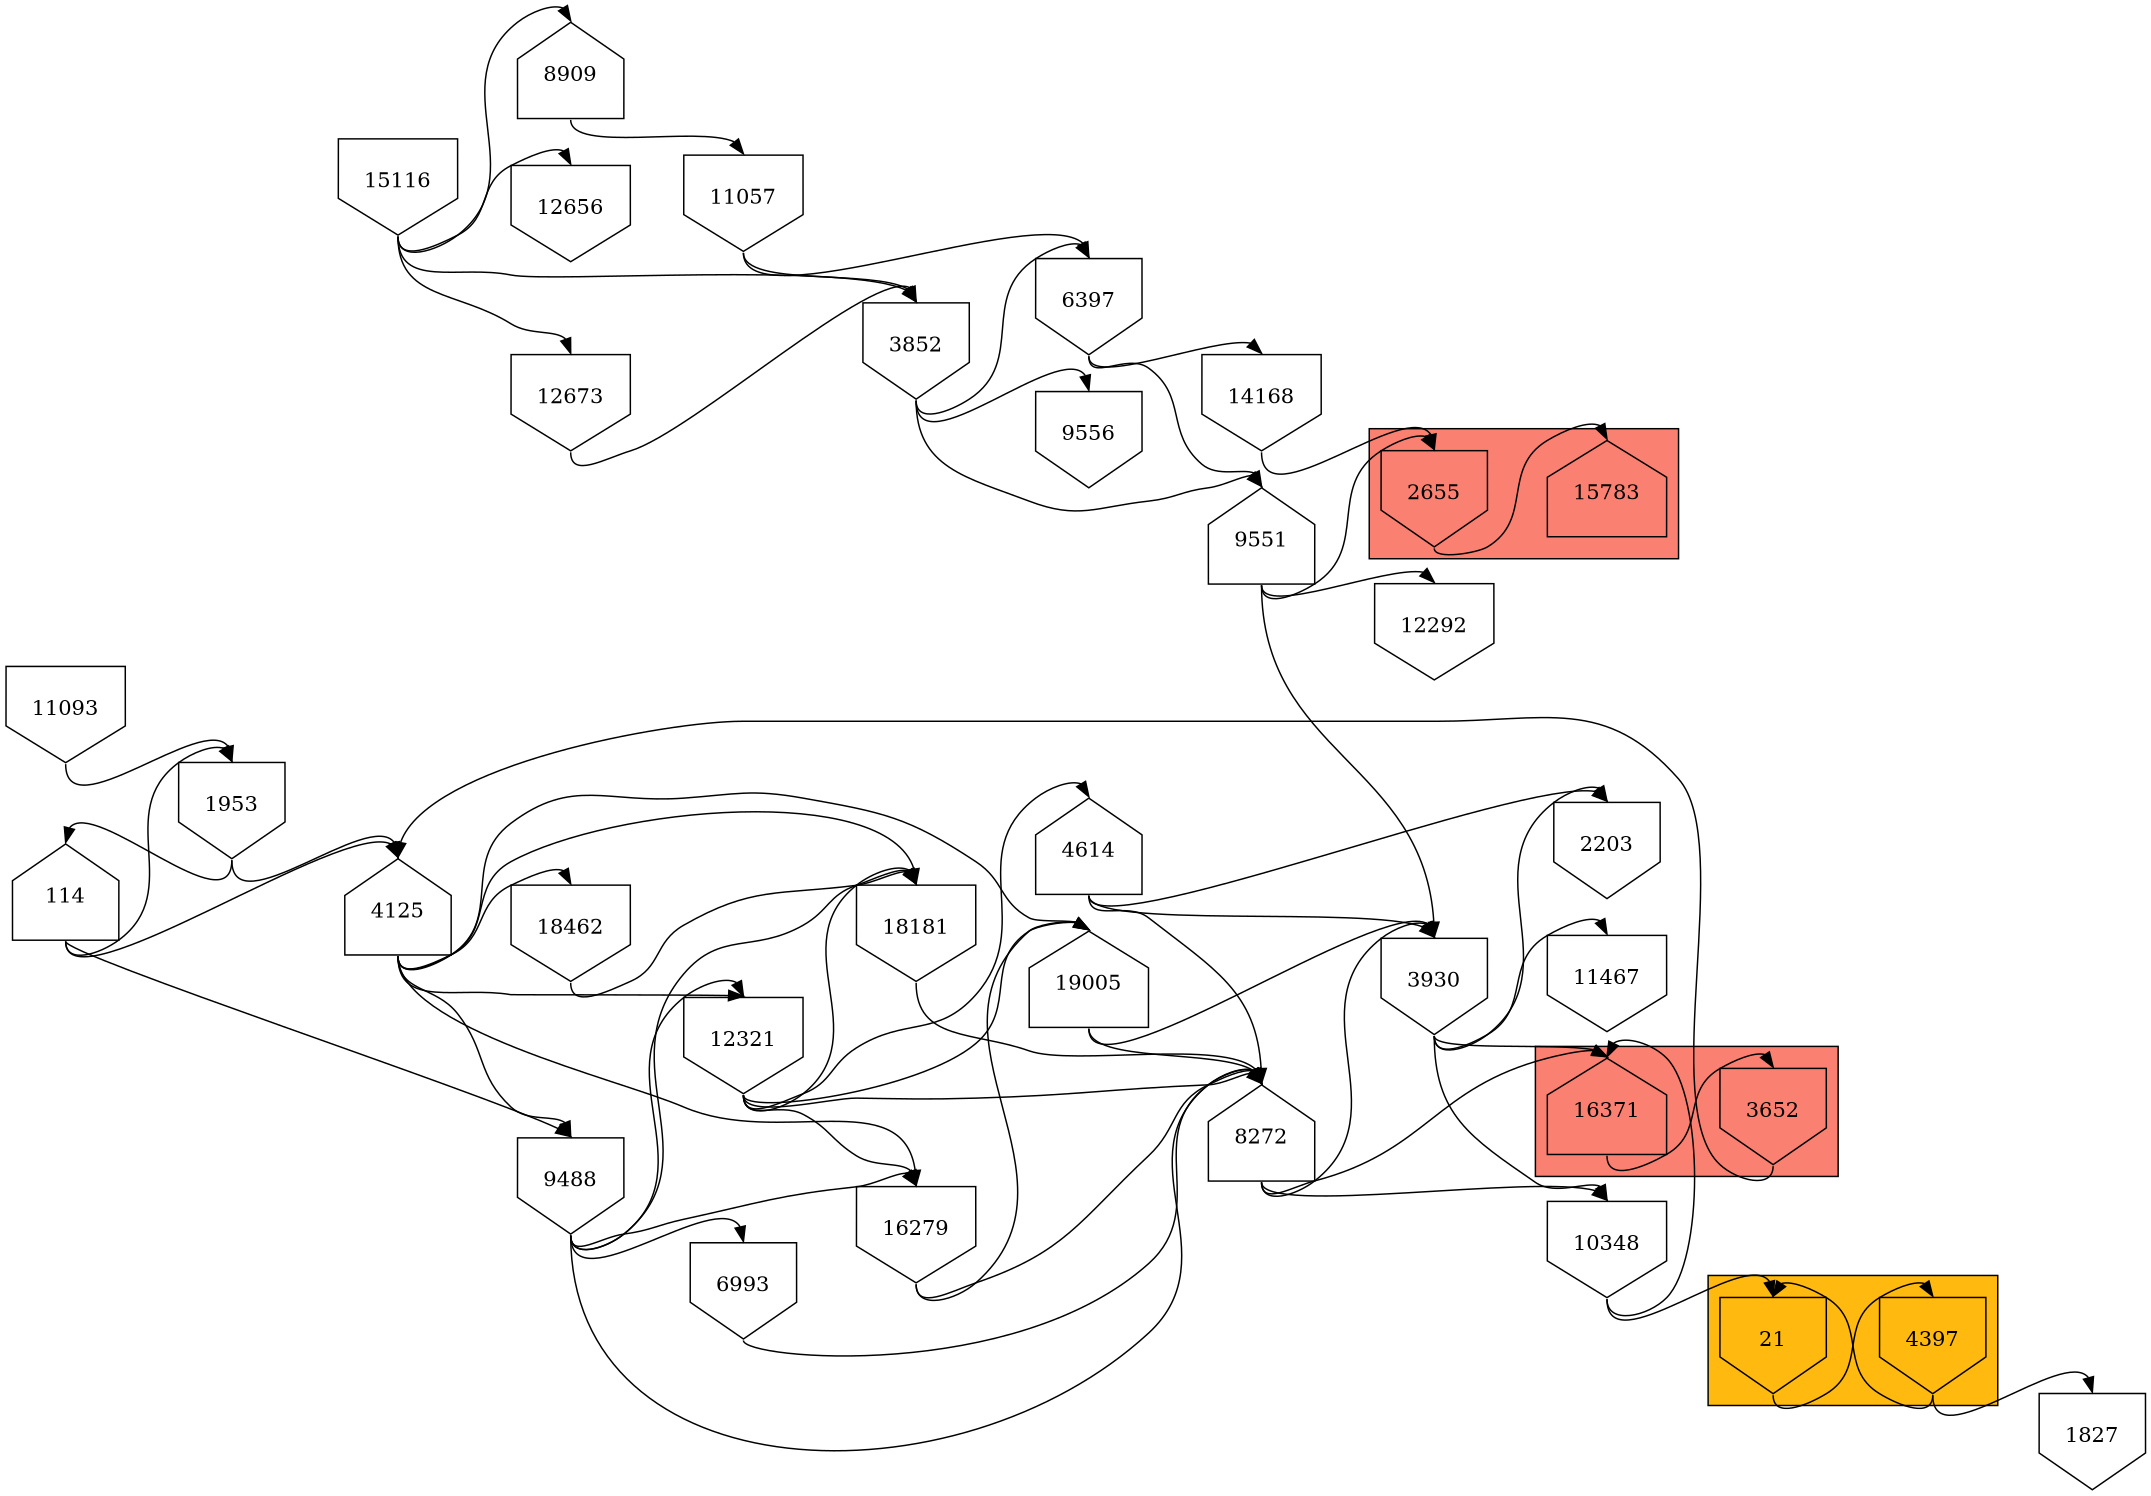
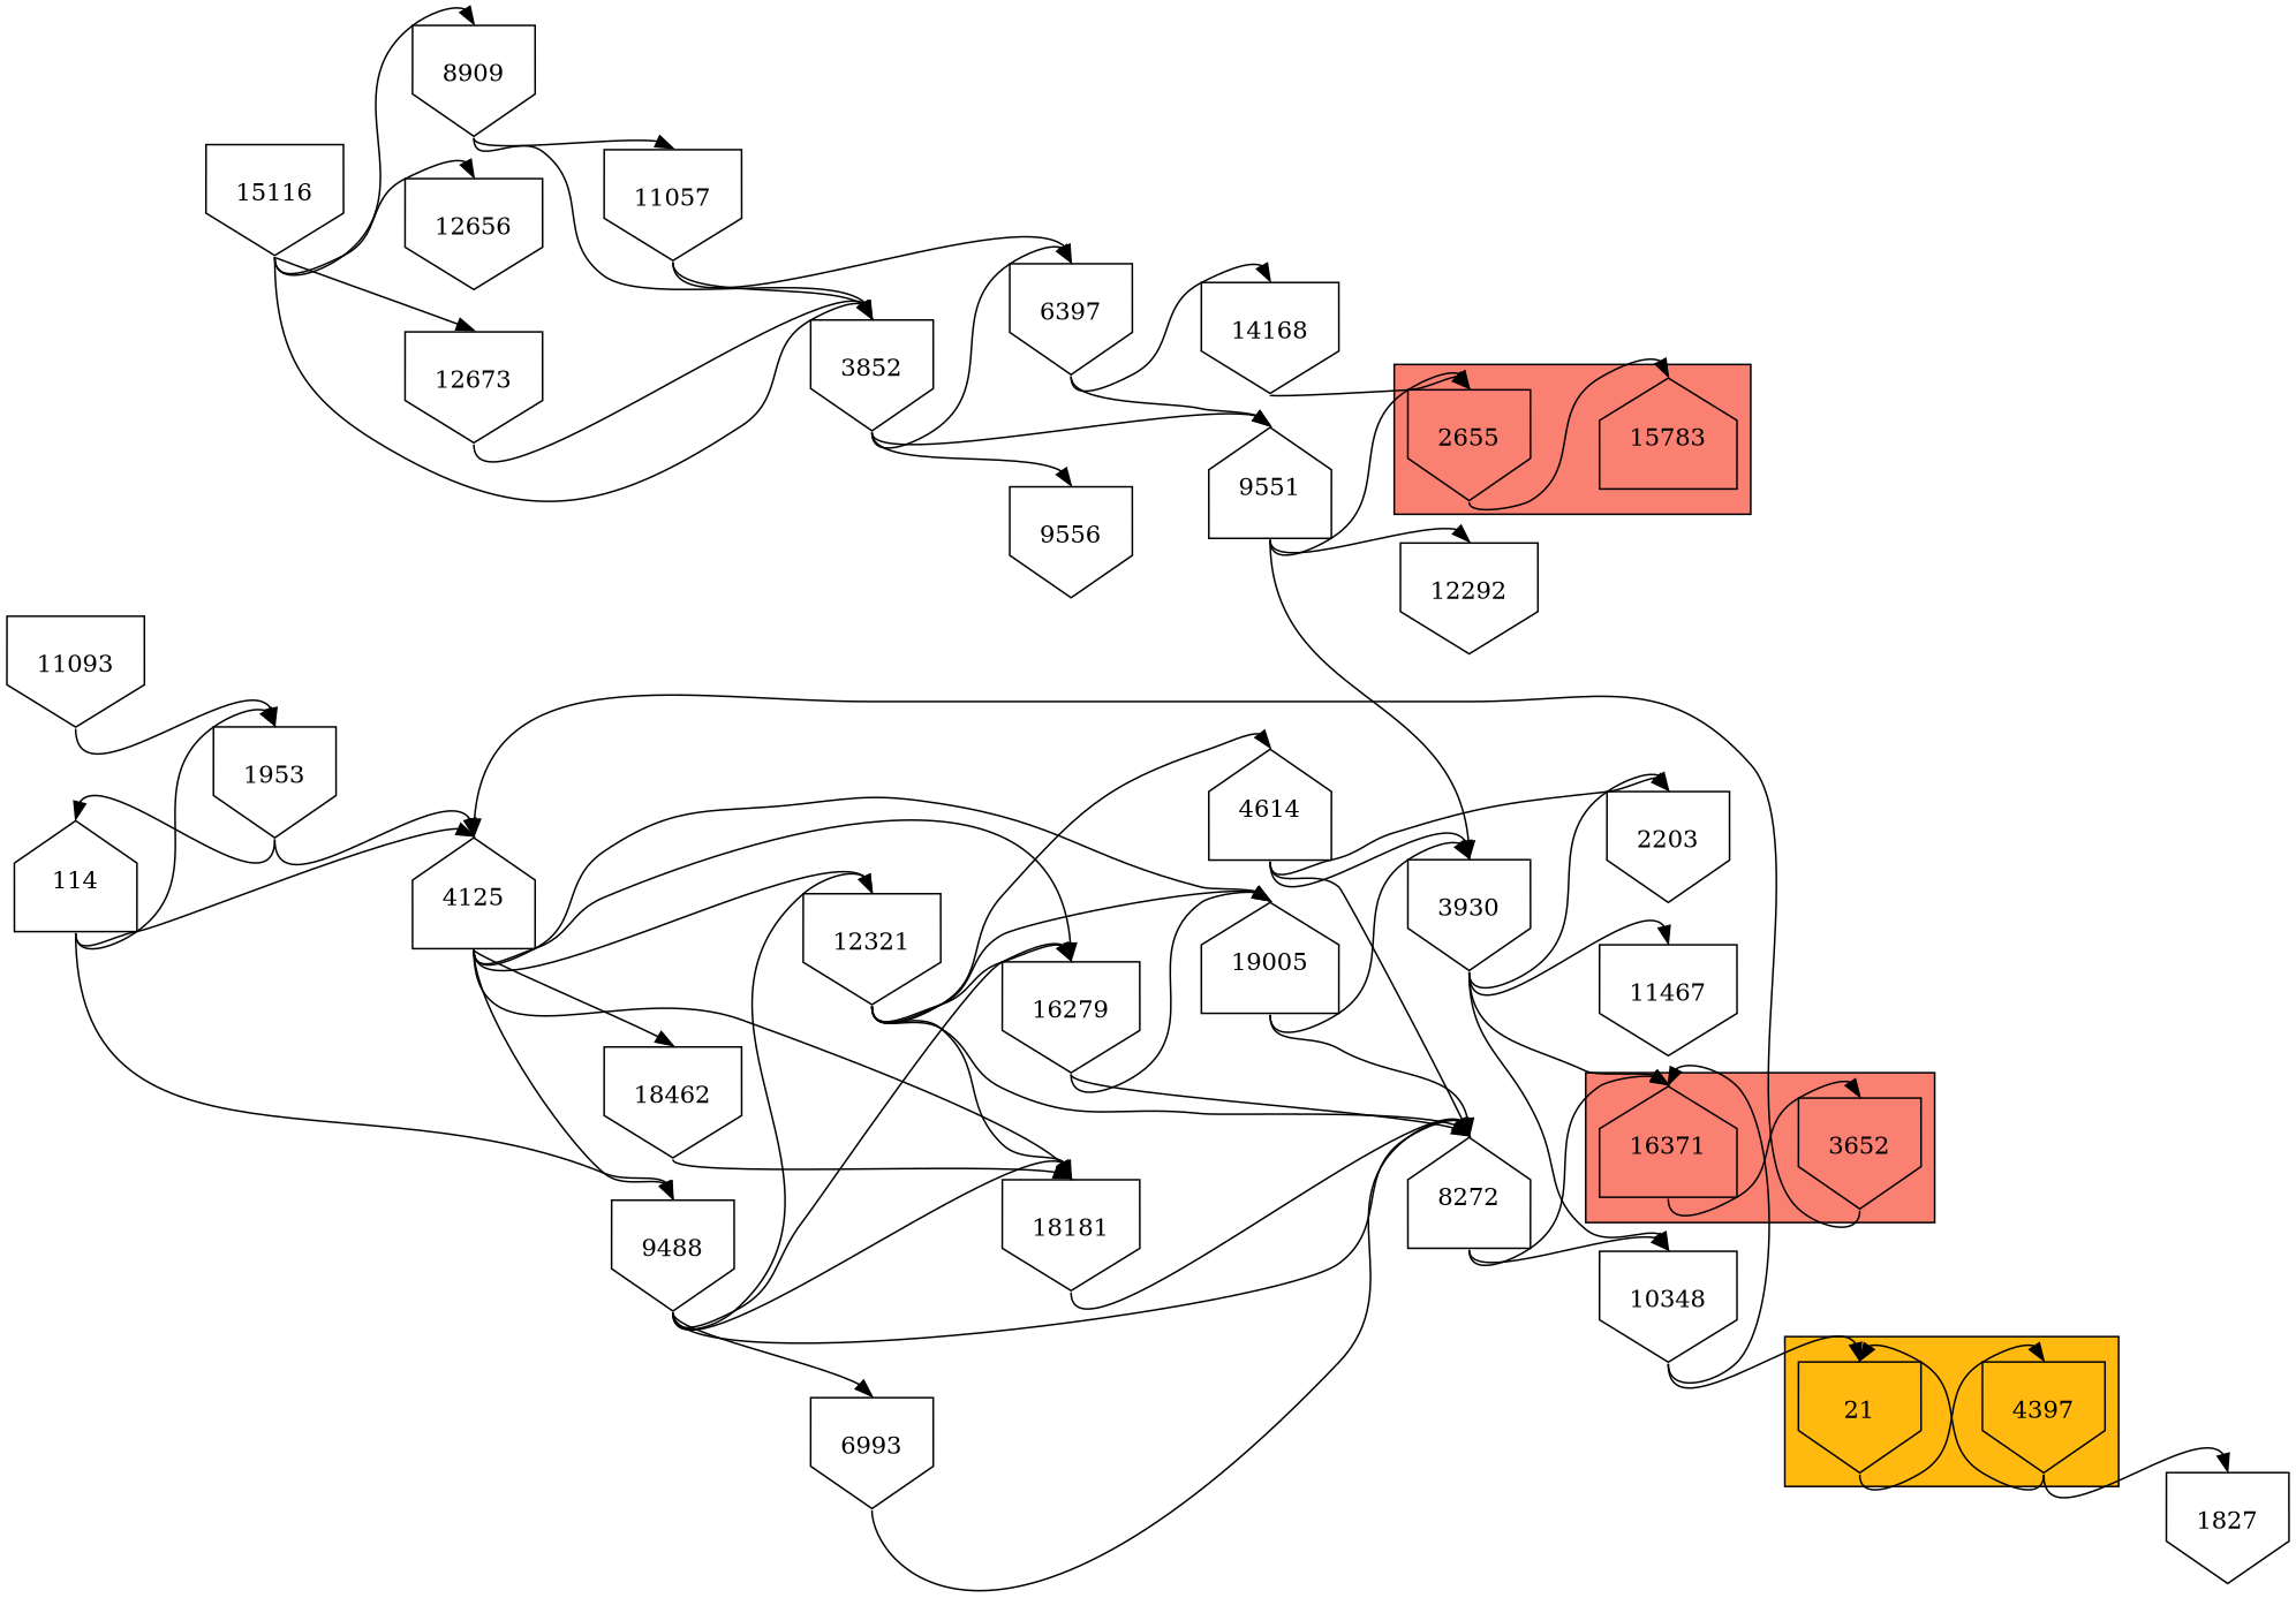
  digraph {
    rankdir=LR
    node [shape=invhouse]
    edge [headport=n tailport=s]
    2655 [height=1 width=1]
    15783 [height=1 shape=house width=1]
    21 [height=1 width=1]
    4397 [height=1 width=1]
    16371 [height=1 shape=house width=1]
    3652 [height=1 width=1]
    1827 [height=1 width=1]
    4125 [height=1 shape=house width=1]
    9488 [height=1 width=1]
    12321 [height=1 width=1]
    16279 [height=1 width=1]
    19005 [height=1 shape=house width=1]
    18181 [height=1 width=1]
    18462 [height=1 width=1]
    9551 [height=1 shape=house width=1]
    3930 [height=1 width=1]
    12292 [height=1 width=1]
    2203 [height=1 width=1]
    10348 [height=1 width=1]
    11467 [height=1 width=1]
    4614 [height=1 shape=house width=1]
    8272 [height=1 shape=house width=1]
    6993 [height=1 width=1]
    114 [height=1 shape=house width=1]
    1953 [height=1 width=1]
    11093 [height=1 width=1]
    3852 [height=1 width=1]
    6397 [height=1 width=1]
    9556 [height=1 width=1]
    14168 [height=1 width=1]
    11057 [height=1 width=1]
-   8909 [height=1 shape=house width=1]
+   8909 [height=1 width=1]
    15116 [height=1 width=1]
    12656 [height=1 width=1]
    12673 [height=1 width=1]
    subgraph cluster_1 {
      fillcolor=salmon
      style=filled
      2655
      15783
    }
    subgraph cluster_2 {
      fillcolor=darkgoldenrod1
      style=filled
      21
      4397
    }
    subgraph cluster_3 {
      fillcolor=salmon
      style=filled
      16371
      3652
    }
    2655 -> 15783
    21 -> 4397
    4397 -> 21
    4397 -> 1827
    16371 -> 3652
    3652 -> 4125
    4125 -> 9488
    4125 -> 12321
    4125 -> 16279
    4125 -> 19005
    4125 -> 18181
    4125 -> 18462
    9488 -> 12321
    9488 -> 16279
    9488 -> 18181
    9488 -> 8272
    9488 -> 6993
    12321 -> 16279
    12321 -> 19005
    12321 -> 18181
    12321 -> 4614
    12321 -> 8272
    16279 -> 19005
    16279 -> 8272
    19005 -> 3930
    19005 -> 8272
    18181 -> 8272
    18462 -> 18181
    9551 -> 2655
    9551 -> 3930
    9551 -> 12292
    3930 -> 16371
    3930 -> 2203
    3930 -> 10348
    3930 -> 11467
    10348 -> 21
    10348 -> 16371
    4614 -> 3930
    4614 -> 2203
    4614 -> 8272
    8272 -> 16371
-   8272 -> 3930
    8272 -> 10348
    6993 -> 8272
    114 -> 4125
    114 -> 9488
    114 -> 1953
    1953 -> 4125
    1953 -> 114
    11093 -> 1953
    3852 -> 9551
    3852 -> 6397
    3852 -> 9556
    6397 -> 9551
    6397 -> 14168
    14168 -> 2655
    11057 -> 3852
    11057 -> 6397
+   8909 -> 3852
    8909 -> 11057
    15116 -> 3852
    15116 -> 8909
    15116 -> 12656
    15116 -> 12673
    12673 -> 3852
  }
